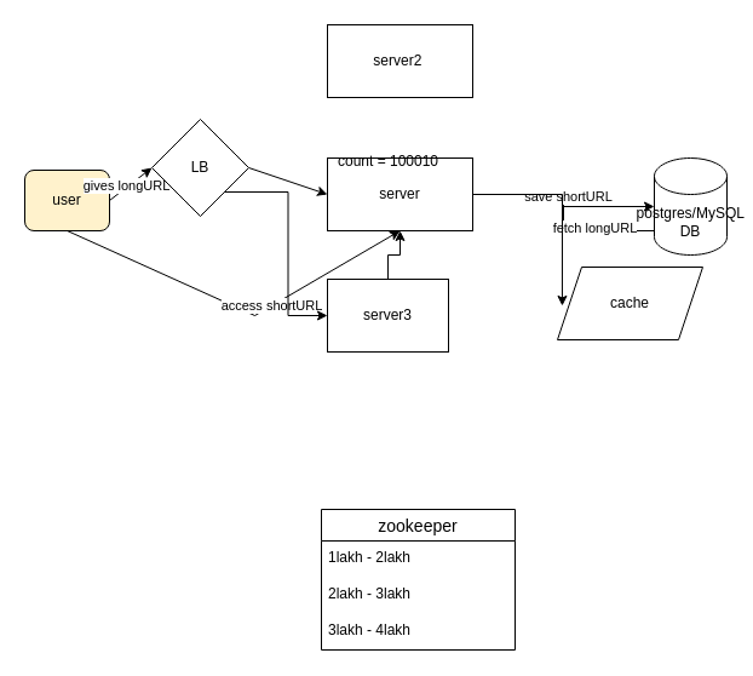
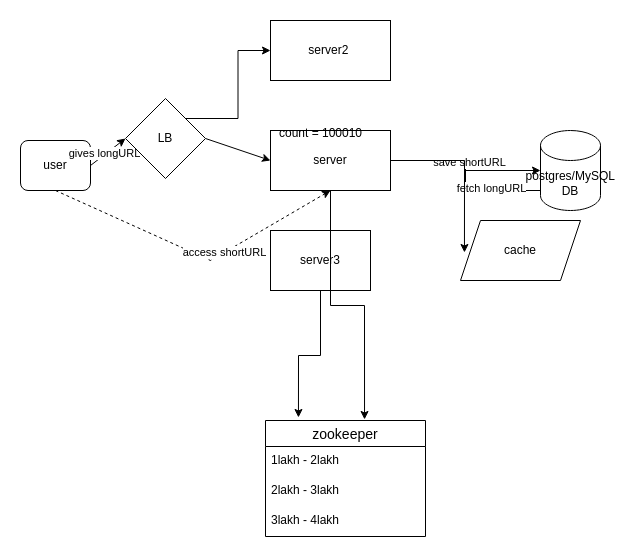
  <mxCell id="0" />
  <mxCell id="1" parent="0" />
- <mxCell id="2" value="user&lt;br&gt;" style="rounded=1;whiteSpace=wrap;html=1;fillColor=#fff2cc;" parent="1" vertex="1"><mxGeometry x="20" y="140" width="70" height="50" as="geometry" /></mxCell>
+ <mxCell id="2" value="user&lt;br&gt;" style="rounded=1;whiteSpace=wrap;html=1;" parent="1" vertex="1"><mxGeometry x="20" y="140" width="70" height="50" as="geometry" /></mxCell>
  <mxCell id="3" style="edgeStyle=orthogonalEdgeStyle;rounded=0;orthogonalLoop=1;jettySize=auto;html=1;entryX=0.333;entryY=0.75;entryDx=0;entryDy=0;entryPerimeter=0;" parent="1" source="5" target="6" edge="1"><mxGeometry relative="1" as="geometry"><mxPoint x="350" y="320" as="targetPoint" /></mxGeometry></mxCell>
  <mxCell id="4" value="fetch longURL" style="edgeLabel;html=1;align=center;verticalAlign=middle;resizable=0;points=[];" parent="3" vertex="1" connectable="0"><mxGeometry x="0.304" y="3" relative="1" as="geometry"><mxPoint as="offset" /></mxGeometry></mxCell>
  <mxCell id="5" value="server" style="rounded=0;whiteSpace=wrap;html=1;" parent="1" vertex="1"><mxGeometry x="270" y="130" width="120" height="60" as="geometry" /></mxCell>
  <mxCell id="6" value="postgres/MySQL DB&lt;br&gt;" style="shape=cylinder3;whiteSpace=wrap;html=1;boundedLbl=1;backgroundOutline=1;size=15;" parent="1" vertex="1"><mxGeometry x="540" y="130" width="60" height="80" as="geometry" /></mxCell>
  <mxCell id="7" value="" style="endArrow=classic;html=1;rounded=0;entryX=0;entryY=0.5;entryDx=0;entryDy=0;exitX=1;exitY=0.5;exitDx=0;exitDy=0;" parent="1" source="25" target="5" edge="1"><mxGeometry width="50" height="50" relative="1" as="geometry"><mxPoint x="380" y="240" as="sourcePoint" /><mxPoint x="430" y="190" as="targetPoint" /><Array as="points" /></mxGeometry></mxCell>
  <mxCell id="8" style="edgeStyle=orthogonalEdgeStyle;rounded=0;orthogonalLoop=1;jettySize=auto;html=1;exitX=1;exitY=0.5;exitDx=0;exitDy=0;entryX=0;entryY=0.5;entryDx=0;entryDy=0;entryPerimeter=0;" parent="1" source="5" target="6" edge="1"><mxGeometry relative="1" as="geometry" /></mxCell>
  <mxCell id="9" value="save shortURL" style="edgeLabel;html=1;align=center;verticalAlign=middle;resizable=0;points=[];" parent="8" vertex="1" connectable="0"><mxGeometry x="-0.053" y="3" relative="1" as="geometry"><mxPoint as="offset" /></mxGeometry></mxCell>
- <mxCell id="10" value="" style="endArrow=classic;html=1;rounded=0;exitX=0.5;exitY=1;exitDx=0;exitDy=0;entryX=0.5;entryY=1;entryDx=0;entryDy=0;" parent="1" source="2" target="5" edge="1"><mxGeometry width="50" height="50" relative="1" as="geometry"><mxPoint x="380" y="240" as="sourcePoint" /><mxPoint x="430" y="190" as="targetPoint" /><Array as="points"><mxPoint x="210" y="260" /></Array></mxGeometry></mxCell>
+ <mxCell id="10" value="" style="endArrow=classic;html=1;rounded=0;exitX=0.5;exitY=1;exitDx=0;exitDy=0;entryX=0.5;entryY=1;entryDx=0;entryDy=0;dashed=1;" parent="1" source="2" target="5" edge="1"><mxGeometry width="50" height="50" relative="1" as="geometry"><mxPoint x="380" y="240" as="sourcePoint" /><mxPoint x="430" y="190" as="targetPoint" /><Array as="points"><mxPoint x="210" y="260" /></Array></mxGeometry></mxCell>
  <mxCell id="11" value="access shortURL" style="edgeLabel;html=1;align=center;verticalAlign=middle;resizable=0;points=[];" parent="10" vertex="1" connectable="0"><mxGeometry x="0.202" relative="1" as="geometry"><mxPoint as="offset" /></mxGeometry></mxCell>
  <mxCell id="12" value="server2&amp;nbsp;" style="rounded=0;whiteSpace=wrap;html=1;" parent="1" vertex="1"><mxGeometry x="270" y="20" width="120" height="60" as="geometry" /></mxCell>
  <mxCell id="13" value="count = 100010" style="text;html=1;align=center;verticalAlign=middle;resizable=0;points=[];autosize=1;strokeColor=none;fillColor=none;" parent="1" vertex="1"><mxGeometry x="265" y="118" width="110" height="30" as="geometry" /></mxCell>
  <mxCell id="14" value="zookeeper" style="swimlane;fontStyle=0;childLayout=stackLayout;horizontal=1;startSize=26;horizontalStack=0;resizeParent=1;resizeParentMax=0;resizeLast=0;collapsible=1;marginBottom=0;align=center;fontSize=14;" parent="1" vertex="1"><mxGeometry x="265" y="420" width="160" height="116" as="geometry" /></mxCell>
  <mxCell id="15" value="1lakh - 2lakh&lt;br&gt;" style="text;strokeColor=none;fillColor=none;spacingLeft=4;spacingRight=4;overflow=hidden;rotatable=0;points=[[0,0.5],[1,0.5]];portConstraint=eastwest;fontSize=12;whiteSpace=wrap;html=1;" parent="14" vertex="1"><mxGeometry y="26" width="160" height="30" as="geometry" /></mxCell>
  <mxCell id="16" value="2lakh - 3lakh" style="text;strokeColor=none;fillColor=none;spacingLeft=4;spacingRight=4;overflow=hidden;rotatable=0;points=[[0,0.5],[1,0.5]];portConstraint=eastwest;fontSize=12;whiteSpace=wrap;html=1;" parent="14" vertex="1"><mxGeometry y="56" width="160" height="30" as="geometry" /></mxCell>
  <mxCell id="17" value="3lakh - 4lakh" style="text;strokeColor=none;fillColor=none;spacingLeft=4;spacingRight=4;overflow=hidden;rotatable=0;points=[[0,0.5],[1,0.5]];portConstraint=eastwest;fontSize=12;whiteSpace=wrap;html=1;" parent="14" vertex="1"><mxGeometry y="86" width="160" height="30" as="geometry" /></mxCell>
  <mxCell id="18" value="server3" style="rounded=0;whiteSpace=wrap;html=1;" parent="1" vertex="1"><mxGeometry x="270" y="230" width="100" height="60" as="geometry" /></mxCell>
- <mxCell id="20" style="edgeStyle=orthogonalEdgeStyle;rounded=0;orthogonalLoop=1;jettySize=auto;html=1;" parent="1" source="18" target="5" edge="1"><mxGeometry relative="1" as="geometry" /></mxCell>
+ <mxCell id="19" style="edgeStyle=orthogonalEdgeStyle;rounded=0;orthogonalLoop=1;jettySize=auto;html=1;entryX=0.619;entryY=-0.009;entryDx=0;entryDy=0;entryPerimeter=0;" parent="1" source="5" target="14" edge="1"><mxGeometry relative="1" as="geometry" /></mxCell>
+ <mxCell id="20" style="edgeStyle=orthogonalEdgeStyle;rounded=0;orthogonalLoop=1;jettySize=auto;html=1;entryX=0.206;entryY=-0.026;entryDx=0;entryDy=0;entryPerimeter=0;" parent="1" source="18" target="14" edge="1"><mxGeometry relative="1" as="geometry" /></mxCell>
  <mxCell id="21" value="" style="endArrow=classic;html=1;rounded=0;entryX=0;entryY=0.5;entryDx=0;entryDy=0;exitX=1;exitY=0.5;exitDx=0;exitDy=0;" parent="1" source="2" target="25" edge="1"><mxGeometry width="50" height="50" relative="1" as="geometry"><mxPoint x="90" y="165" as="sourcePoint" /><mxPoint x="270" y="160" as="targetPoint" /><Array as="points" /></mxGeometry></mxCell>
  <mxCell id="22" value="gives longURL" style="edgeLabel;html=1;align=center;verticalAlign=middle;resizable=0;points=[];" parent="21" vertex="1" connectable="0"><mxGeometry x="-0.163" y="2" relative="1" as="geometry"><mxPoint as="offset" /></mxGeometry></mxCell>
- <mxCell id="24" style="edgeStyle=orthogonalEdgeStyle;rounded=0;orthogonalLoop=1;jettySize=auto;html=1;exitX=1;exitY=1;exitDx=0;exitDy=0;entryX=0;entryY=0.5;entryDx=0;entryDy=0;" parent="1" source="25" target="18" edge="1"><mxGeometry relative="1" as="geometry" /></mxCell>
+ <mxCell id="23" style="edgeStyle=orthogonalEdgeStyle;rounded=0;orthogonalLoop=1;jettySize=auto;html=1;exitX=1;exitY=0;exitDx=0;exitDy=0;entryX=0;entryY=0.5;entryDx=0;entryDy=0;" parent="1" source="25" target="12" edge="1"><mxGeometry relative="1" as="geometry" /></mxCell>
  <mxCell id="25" value="LB" style="rhombus;whiteSpace=wrap;html=1;" parent="1" vertex="1"><mxGeometry x="125" y="98" width="80" height="80" as="geometry" /></mxCell>
  <mxCell id="26" value="cache" style="shape=parallelogram;perimeter=parallelogramPerimeter;whiteSpace=wrap;html=1;fixedSize=1;" parent="1" vertex="1"><mxGeometry x="460" y="220" width="120" height="60" as="geometry" /></mxCell>
  <mxCell id="27" style="edgeStyle=orthogonalEdgeStyle;rounded=0;orthogonalLoop=1;jettySize=auto;html=1;exitX=1;exitY=0.5;exitDx=0;exitDy=0;entryX=0.033;entryY=0.533;entryDx=0;entryDy=0;entryPerimeter=0;" parent="1" source="5" target="26" edge="1"><mxGeometry relative="1" as="geometry" /></mxCell>
